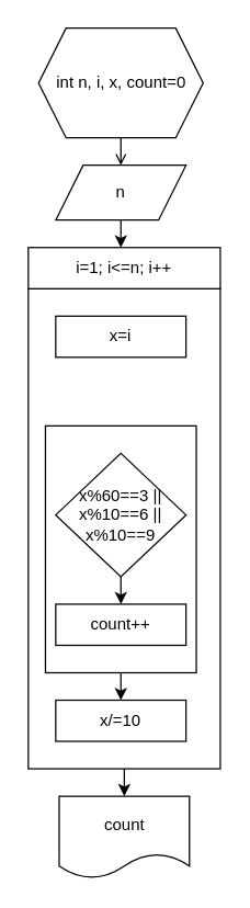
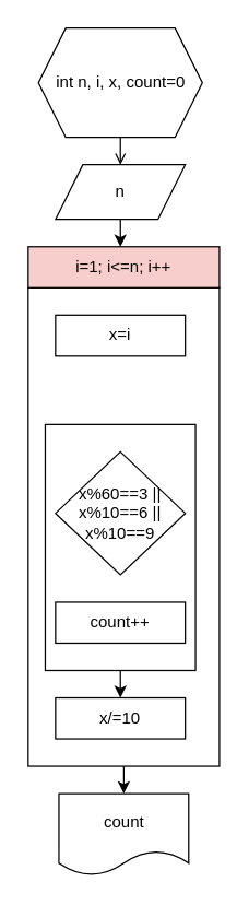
  <mxCell id="0" />
  <mxCell id="1" parent="0" />
  <mxCell id="2" style="edgeStyle=orthogonalEdgeStyle;rounded=0;orthogonalLoop=1;jettySize=auto;html=1;exitX=0.5;exitY=1;exitDx=0;exitDy=0;entryX=0.5;entryY=0;entryDx=0;entryDy=0;" edge="1" parent="1" source="3" target="13"><mxGeometry relative="1" as="geometry" /></mxCell>
  <mxCell id="3" value="" style="rounded=0;whiteSpace=wrap;html=1;" vertex="1" parent="1"><mxGeometry x="20" y="210" width="140" height="350" as="geometry" /></mxCell>
  <mxCell id="4" style="edgeStyle=orthogonalEdgeStyle;rounded=0;orthogonalLoop=1;jettySize=auto;html=1;exitX=0.5;exitY=1;exitDx=0;exitDy=0;entryX=0.5;entryY=0;entryDx=0;entryDy=0;" edge="1" parent="1" source="5" target="12"><mxGeometry relative="1" as="geometry" /></mxCell>
  <mxCell id="5" value="" style="rounded=0;whiteSpace=wrap;html=1;" vertex="1" parent="1"><mxGeometry x="32.5" y="310" width="110" height="180" as="geometry" /></mxCell>
  <mxCell id="6" style="edgeStyle=orthogonalEdgeStyle;rounded=0;orthogonalLoop=1;jettySize=auto;html=1;exitX=0.5;exitY=1;exitDx=0;exitDy=0;entryX=0.5;entryY=0;entryDx=0;entryDy=0;endArrow=open;" edge="1" parent="1" source="7" target="8"><mxGeometry relative="1" as="geometry" /></mxCell>
  <mxCell id="7" value="int n, i, x, count=0" style="shape=hexagon;perimeter=hexagonPerimeter2;whiteSpace=wrap;html=1;fixedSize=1;" vertex="1" parent="1"><mxGeometry x="27.5" y="20" width="120" height="80" as="geometry" /></mxCell>
  <mxCell id="8" value="n" style="shape=parallelogram;perimeter=parallelogramPerimeter;whiteSpace=wrap;html=1;fixedSize=1;" vertex="1" parent="1"><mxGeometry x="40" y="120" width="95" height="40" as="geometry" /></mxCell>
- <mxCell id="9" value="i=1; i&amp;lt;=n; i++" style="rounded=0;whiteSpace=wrap;html=1;" vertex="1" parent="1"><mxGeometry x="20" y="180" width="140" height="30" as="geometry" /></mxCell>
+ <mxCell id="9" value="i=1; i&amp;lt;=n; i++" style="rounded=0;whiteSpace=wrap;html=1;fillColor=#f8cecc;" vertex="1" parent="1"><mxGeometry x="20" y="180" width="140" height="30" as="geometry" /></mxCell>
  <mxCell id="10" value="x=i" style="rounded=0;whiteSpace=wrap;html=1;" vertex="1" parent="1"><mxGeometry x="40" y="230" width="95" height="30" as="geometry" /></mxCell>
  <mxCell id="11" value="count++" style="rounded=0;whiteSpace=wrap;html=1;" vertex="1" parent="1"><mxGeometry x="40" y="440" width="95" height="30" as="geometry" /></mxCell>
  <mxCell id="12" value="x/=10" style="rounded=0;whiteSpace=wrap;html=1;" vertex="1" parent="1"><mxGeometry x="40" y="510" width="95" height="30" as="geometry" /></mxCell>
  <mxCell id="13" value="count" style="shape=document;whiteSpace=wrap;html=1;boundedLbl=1;" vertex="1" parent="1"><mxGeometry x="42.5" y="580" width="95" height="60" as="geometry" /></mxCell>
- <mxCell id="14" style="edgeStyle=orthogonalEdgeStyle;rounded=0;orthogonalLoop=1;jettySize=auto;html=1;exitX=0.5;exitY=1;exitDx=0;exitDy=0;entryX=0.5;entryY=0;entryDx=0;entryDy=0;" edge="1" parent="1" source="15" target="11"><mxGeometry relative="1" as="geometry" /></mxCell>
  <mxCell id="15" value="x%60==3 ||&lt;br&gt;x%10==6 ||&lt;br&gt;x%10==9" style="rhombus;whiteSpace=wrap;html=1;" vertex="1" parent="1"><mxGeometry x="40" y="330" width="95" height="90" as="geometry" /></mxCell>
  <mxCell id="16" value="" style="endArrow=classic;html=1;exitX=0.5;exitY=1;exitDx=0;exitDy=0;" edge="1" parent="1" source="8"><mxGeometry width="50" height="50" relative="1" as="geometry"><mxPoint x="220" y="180" as="sourcePoint" /><mxPoint x="87.5" y="180" as="targetPoint" /></mxGeometry></mxCell>
